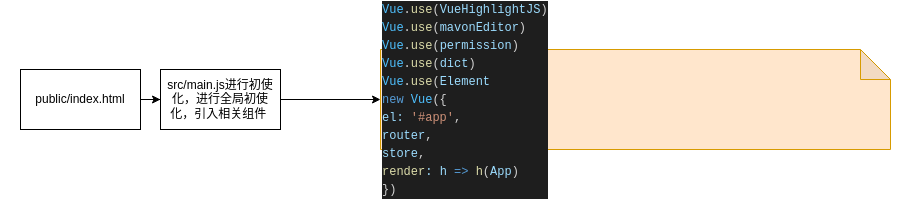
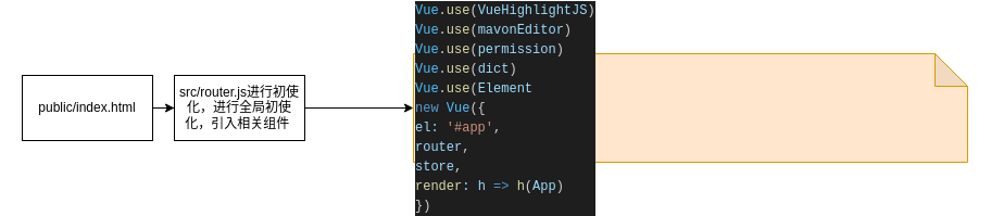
  <mxCell id="0" />
  <mxCell id="1" parent="0" />
  <mxCell id="2" value="" style="edgeStyle=orthogonalEdgeStyle;rounded=0;orthogonalLoop=1;jettySize=auto;html=1;" edge="1" parent="1" source="3" target="5"><mxGeometry relative="1" as="geometry" /></mxCell>
  <mxCell id="3" value="public/index.html" style="rounded=0;whiteSpace=wrap;html=1;" vertex="1" parent="1"><mxGeometry x="20" y="40" width="120" height="60" as="geometry" /></mxCell>
  <mxCell id="4" value="" style="edgeStyle=orthogonalEdgeStyle;rounded=0;orthogonalLoop=1;jettySize=auto;html=1;" edge="1" parent="1" source="5" target="6"><mxGeometry relative="1" as="geometry" /></mxCell>
- <mxCell id="5" value="src/main.js进行初使化，进行全局初使化，引入相关组件&amp;nbsp;" style="rounded=0;whiteSpace=wrap;html=1;" vertex="1" parent="1"><mxGeometry x="160" y="40" width="120" height="60" as="geometry" /></mxCell>
+ <mxCell id="5" value="src/router.js进行初使化，进行全局初使化，引入相关组件&amp;nbsp;" style="rounded=0;whiteSpace=wrap;html=1;" vertex="1" parent="1"><mxGeometry x="160" y="40" width="120" height="60" as="geometry" /></mxCell>
  <mxCell id="6" value="&lt;div style=&quot;color: rgb(212 , 212 , 212) ; background-color: rgb(30 , 30 , 30) ; font-family: &amp;#34;menlo&amp;#34; , &amp;#34;monaco&amp;#34; , &amp;#34;courier new&amp;#34; , monospace ; line-height: 18px&quot;&gt;&lt;div&gt;&lt;span style=&quot;color: #4fc1ff&quot;&gt;Vue&lt;/span&gt;.&lt;span style=&quot;color: #dcdcaa&quot;&gt;use&lt;/span&gt;(&lt;span style=&quot;color: #9cdcfe&quot;&gt;VueHighlightJS&lt;/span&gt;)&lt;/div&gt;&lt;div&gt;&lt;span style=&quot;color: #4fc1ff&quot;&gt;Vue&lt;/span&gt;.&lt;span style=&quot;color: #dcdcaa&quot;&gt;use&lt;/span&gt;(&lt;span style=&quot;color: #9cdcfe&quot;&gt;mavonEditor&lt;/span&gt;)&lt;/div&gt;&lt;div&gt;&lt;span style=&quot;color: #4fc1ff&quot;&gt;Vue&lt;/span&gt;.&lt;span style=&quot;color: #dcdcaa&quot;&gt;use&lt;/span&gt;(&lt;span style=&quot;color: #9cdcfe&quot;&gt;permission&lt;/span&gt;)&lt;/div&gt;&lt;div&gt;&lt;span style=&quot;color: #4fc1ff&quot;&gt;Vue&lt;/span&gt;.&lt;span style=&quot;color: #dcdcaa&quot;&gt;use&lt;/span&gt;(&lt;span style=&quot;color: #9cdcfe&quot;&gt;dict&lt;/span&gt;)&lt;/div&gt;&lt;div&gt;&lt;span style=&quot;color: #4fc1ff&quot;&gt;Vue&lt;/span&gt;.&lt;span style=&quot;color: #dcdcaa&quot;&gt;use&lt;/span&gt;(&lt;span style=&quot;color: #9cdcfe&quot;&gt;Element&lt;/span&gt;&lt;/div&gt;&lt;div&gt;&lt;span style=&quot;color: rgb(86 , 156 , 214)&quot;&gt;new&lt;/span&gt; &lt;span style=&quot;color: rgb(79 , 193 , 255)&quot;&gt;Vue&lt;/span&gt;({&lt;br&gt;&lt;/div&gt;&lt;div&gt;  &lt;span style=&quot;color: #9cdcfe&quot;&gt;el&lt;/span&gt;&lt;span style=&quot;color: #9cdcfe&quot;&gt;:&lt;/span&gt; &lt;span style=&quot;color: #ce9178&quot;&gt;'#app'&lt;/span&gt;,&lt;/div&gt;&lt;div&gt;  &lt;span style=&quot;color: #9cdcfe&quot;&gt;router&lt;/span&gt;,&lt;/div&gt;&lt;div&gt;  &lt;span style=&quot;color: #9cdcfe&quot;&gt;store&lt;/span&gt;,&lt;/div&gt;&lt;div&gt;  &lt;span style=&quot;color: #dcdcaa&quot;&gt;render&lt;/span&gt;&lt;span style=&quot;color: #9cdcfe&quot;&gt;:&lt;/span&gt; &lt;span style=&quot;color: #9cdcfe&quot;&gt;h&lt;/span&gt; &lt;span style=&quot;color: #569cd6&quot;&gt;=&amp;gt;&lt;/span&gt; &lt;span style=&quot;color: #dcdcaa&quot;&gt;h&lt;/span&gt;(&lt;span style=&quot;color: #9cdcfe&quot;&gt;App&lt;/span&gt;)&lt;/div&gt;&lt;div&gt;})&lt;/div&gt;&lt;/div&gt;" style="shape=note;whiteSpace=wrap;html=1;backgroundOutline=1;darkOpacity=0.05;rounded=0;align=left;fillColor=#ffe6cc;strokeColor=#d79b00;" vertex="1" parent="1"><mxGeometry x="380" y="20" width="510" height="100" as="geometry" /></mxCell>
